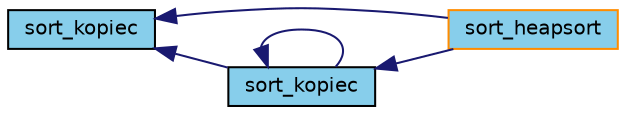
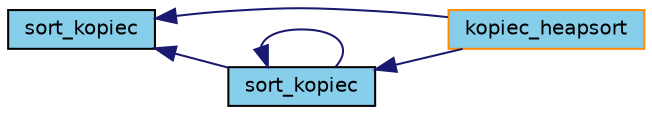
  digraph {
    rankdir=LR
    node [color=black fillcolor=skyblue fontname=Helvetica fontsize=10 shape=record style=filled]
    edge [color=midnightblue dir=back fontname=Helvetica fontsize=10 labelfontname=Helvetica labelfontsize=10 style=solid]
    n1 [fontcolor=black height=0.2 label=sort_kopiec width=0.4]
-   n2 [color=darkorange height=0.2 label=sort_heapsort width=0.4]
+   n2 [color=darkorange height=0.2 label=kopiec_heapsort width=0.4]
    n3 [height=0.2 label=sort_kopiec width=0.4]
    n1 -> n2
    n1 -> n3
    n3 -> n2
    n3 -> n3
  }
